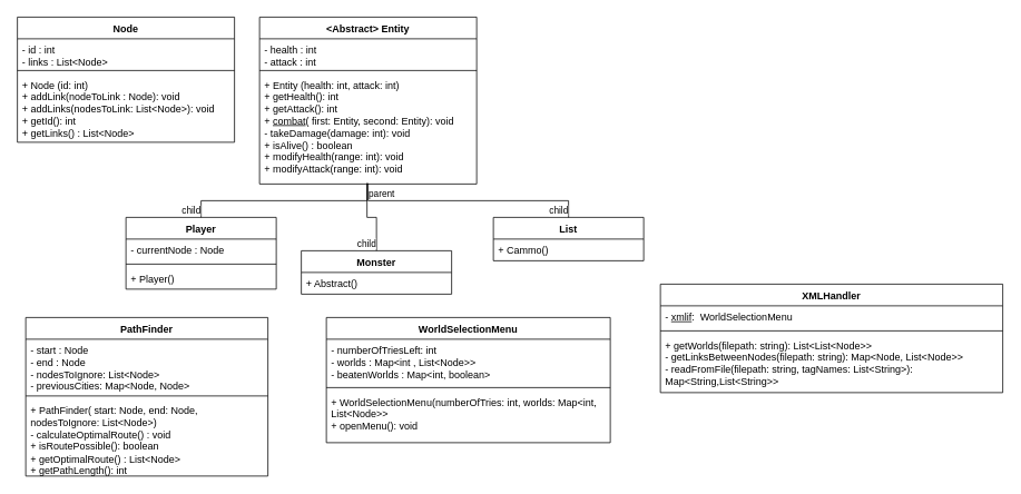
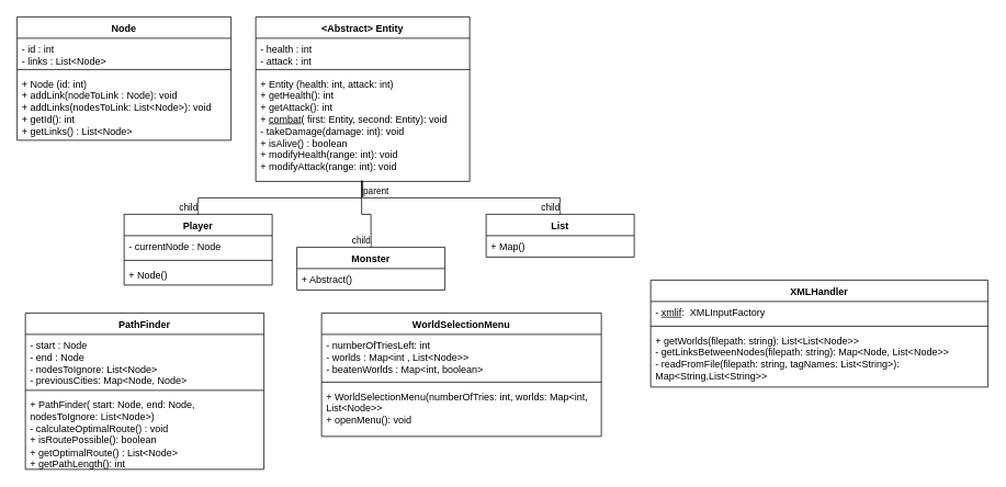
  <mxCell id="0" />
  <mxCell id="1" parent="0" />
  <mxCell id="2" value="Node&lt;br&gt;" style="swimlane;fontStyle=1;align=center;verticalAlign=top;childLayout=stackLayout;horizontal=1;startSize=26;horizontalStack=0;resizeParent=1;resizeParentMax=0;resizeLast=0;collapsible=1;marginBottom=0;whiteSpace=wrap;html=1;" vertex="1" parent="1"><mxGeometry x="20" y="20" width="260" height="150" as="geometry" /></mxCell>
  <mxCell id="3" value="- id : int&lt;br&gt;- links : List&amp;lt;Node&amp;gt;" style="text;strokeColor=none;fillColor=none;align=left;verticalAlign=top;spacingLeft=4;spacingRight=4;overflow=hidden;rotatable=0;points=[[0,0.5],[1,0.5]];portConstraint=eastwest;whiteSpace=wrap;html=1;" vertex="1" parent="2"><mxGeometry y="26" width="260" height="34" as="geometry" /></mxCell>
  <mxCell id="4" value="" style="line;strokeWidth=1;fillColor=none;align=left;verticalAlign=middle;spacingTop=-1;spacingLeft=3;spacingRight=3;rotatable=0;labelPosition=right;points=[];portConstraint=eastwest;strokeColor=inherit;" vertex="1" parent="2"><mxGeometry y="60" width="260" height="8" as="geometry" /></mxCell>
  <mxCell id="5" value="+ Node (id: int)&lt;br&gt;+ addLink(nodeToLink : Node): void&lt;br&gt;+ addLinks(nodesToLink: List&amp;lt;Node&amp;gt;): void&lt;br&gt;+ getId(): int&lt;br&gt;+ getLinks() : List&amp;lt;Node&amp;gt;" style="text;strokeColor=none;fillColor=none;align=left;verticalAlign=top;spacingLeft=4;spacingRight=4;overflow=hidden;rotatable=0;points=[[0,0.5],[1,0.5]];portConstraint=eastwest;whiteSpace=wrap;html=1;" vertex="1" parent="2"><mxGeometry y="68" width="260" height="82" as="geometry" /></mxCell>
  <mxCell id="6" value="&amp;lt;Abstract&amp;gt; Entity" style="swimlane;fontStyle=1;align=center;verticalAlign=top;childLayout=stackLayout;horizontal=1;startSize=26;horizontalStack=0;resizeParent=1;resizeParentMax=0;resizeLast=0;collapsible=1;marginBottom=0;whiteSpace=wrap;html=1;" vertex="1" parent="1"><mxGeometry x="310" y="20" width="260" height="200" as="geometry" /></mxCell>
  <mxCell id="7" value="- health : int&lt;br&gt;- attack : int" style="text;strokeColor=none;fillColor=none;align=left;verticalAlign=top;spacingLeft=4;spacingRight=4;overflow=hidden;rotatable=0;points=[[0,0.5],[1,0.5]];portConstraint=eastwest;whiteSpace=wrap;html=1;" vertex="1" parent="6"><mxGeometry y="26" width="260" height="34" as="geometry" /></mxCell>
  <mxCell id="8" value="" style="line;strokeWidth=1;fillColor=none;align=left;verticalAlign=middle;spacingTop=-1;spacingLeft=3;spacingRight=3;rotatable=0;labelPosition=right;points=[];portConstraint=eastwest;strokeColor=inherit;" vertex="1" parent="6"><mxGeometry y="60" width="260" height="8" as="geometry" /></mxCell>
  <mxCell id="9" value="+ Entity (health: int, attack: int)&lt;br&gt;+ getHealth(): int&lt;br&gt;+ getAttack(): int&lt;br&gt;+ &lt;u&gt;combat&lt;/u&gt;( first: Entity, second: Entity): void&lt;br&gt;- takeDamage(damage: int): void&lt;br&gt;+ isAlive() : boolean&lt;br&gt;+ modifyHealth(range: int): void&lt;br&gt;+ modifyAttack(range: int): void" style="text;strokeColor=none;fillColor=none;align=left;verticalAlign=top;spacingLeft=4;spacingRight=4;overflow=hidden;rotatable=0;points=[[0,0.5],[1,0.5]];portConstraint=eastwest;whiteSpace=wrap;html=1;" vertex="1" parent="6"><mxGeometry y="68" width="260" height="132" as="geometry" /></mxCell>
  <mxCell id="10" value="Player" style="swimlane;fontStyle=1;align=center;verticalAlign=top;childLayout=stackLayout;horizontal=1;startSize=26;horizontalStack=0;resizeParent=1;resizeParentMax=0;resizeLast=0;collapsible=1;marginBottom=0;whiteSpace=wrap;html=1;" vertex="1" parent="1"><mxGeometry x="150" y="260" width="180" height="86" as="geometry" /></mxCell>
  <mxCell id="11" value="- currentNode : Node" style="text;strokeColor=none;fillColor=none;align=left;verticalAlign=top;spacingLeft=4;spacingRight=4;overflow=hidden;rotatable=0;points=[[0,0.5],[1,0.5]];portConstraint=eastwest;whiteSpace=wrap;html=1;" vertex="1" parent="10"><mxGeometry y="26" width="180" height="26" as="geometry" /></mxCell>
  <mxCell id="12" value="" style="line;strokeWidth=1;fillColor=none;align=left;verticalAlign=middle;spacingTop=-1;spacingLeft=3;spacingRight=3;rotatable=0;labelPosition=right;points=[];portConstraint=eastwest;strokeColor=inherit;" vertex="1" parent="10"><mxGeometry y="52" width="180" height="8" as="geometry" /></mxCell>
- <mxCell id="13" value="+ Player()" style="text;strokeColor=none;fillColor=none;align=left;verticalAlign=top;spacingLeft=4;spacingRight=4;overflow=hidden;rotatable=0;points=[[0,0.5],[1,0.5]];portConstraint=eastwest;whiteSpace=wrap;html=1;" vertex="1" parent="10"><mxGeometry y="60" width="180" height="26" as="geometry" /></mxCell>
+ <mxCell id="13" value="+ Node()" style="text;strokeColor=none;fillColor=none;align=left;verticalAlign=top;spacingLeft=4;spacingRight=4;overflow=hidden;rotatable=0;points=[[0,0.5],[1,0.5]];portConstraint=eastwest;whiteSpace=wrap;html=1;" vertex="1" parent="10"><mxGeometry y="60" width="180" height="26" as="geometry" /></mxCell>
  <mxCell id="14" value="" style="endArrow=none;html=1;edgeStyle=orthogonalEdgeStyle;rounded=0;exitX=0.495;exitY=0.995;exitDx=0;exitDy=0;exitPerimeter=0;entryX=0.5;entryY=0;entryDx=0;entryDy=0;" edge="1" parent="1" source="9" target="10"><mxGeometry relative="1" as="geometry"><mxPoint x="270" y="240" as="sourcePoint" /><mxPoint x="430" y="240" as="targetPoint" /></mxGeometry></mxCell>
  <mxCell id="15" value="parent" style="edgeLabel;resizable=0;html=1;align=left;verticalAlign=bottom;" connectable="0" vertex="1" parent="14"><mxGeometry x="-1" relative="1" as="geometry"><mxPoint y="21" as="offset" /></mxGeometry></mxCell>
  <mxCell id="16" value="child" style="edgeLabel;resizable=0;html=1;align=right;verticalAlign=bottom;" connectable="0" vertex="1" parent="14"><mxGeometry x="1" relative="1" as="geometry" /></mxCell>
  <mxCell id="17" value="Monster" style="swimlane;fontStyle=1;align=center;verticalAlign=top;childLayout=stackLayout;horizontal=1;startSize=26;horizontalStack=0;resizeParent=1;resizeParentMax=0;resizeLast=0;collapsible=1;marginBottom=0;whiteSpace=wrap;html=1;" vertex="1" parent="1"><mxGeometry x="360" y="300" width="180" height="52" as="geometry" /></mxCell>
  <mxCell id="18" value="+ Abstract()" style="text;strokeColor=none;fillColor=none;align=left;verticalAlign=top;spacingLeft=4;spacingRight=4;overflow=hidden;rotatable=0;points=[[0,0.5],[1,0.5]];portConstraint=eastwest;whiteSpace=wrap;html=1;" vertex="1" parent="17"><mxGeometry y="26" width="180" height="26" as="geometry" /></mxCell>
  <mxCell id="19" value="" style="endArrow=none;html=1;edgeStyle=orthogonalEdgeStyle;rounded=0;exitX=0.495;exitY=1.003;exitDx=0;exitDy=0;exitPerimeter=0;entryX=0.5;entryY=0;entryDx=0;entryDy=0;" edge="1" parent="1" source="9" target="17"><mxGeometry relative="1" as="geometry"><mxPoint x="270" y="310" as="sourcePoint" /><mxPoint x="430" y="310" as="targetPoint" /></mxGeometry></mxCell>
  <mxCell id="20" value="child" style="edgeLabel;resizable=0;html=1;align=right;verticalAlign=bottom;" connectable="0" vertex="1" parent="19"><mxGeometry x="1" relative="1" as="geometry" /></mxCell>
  <mxCell id="21" value="List" style="swimlane;fontStyle=1;align=center;verticalAlign=top;childLayout=stackLayout;horizontal=1;startSize=26;horizontalStack=0;resizeParent=1;resizeParentMax=0;resizeLast=0;collapsible=1;marginBottom=0;whiteSpace=wrap;html=1;" vertex="1" parent="1"><mxGeometry x="590" y="260" width="180" height="52" as="geometry" /></mxCell>
- <mxCell id="22" value="+ Cammo()" style="text;strokeColor=none;fillColor=none;align=left;verticalAlign=top;spacingLeft=4;spacingRight=4;overflow=hidden;rotatable=0;points=[[0,0.5],[1,0.5]];portConstraint=eastwest;whiteSpace=wrap;html=1;" vertex="1" parent="21"><mxGeometry y="26" width="180" height="26" as="geometry" /></mxCell>
+ <mxCell id="22" value="+ Map()" style="text;strokeColor=none;fillColor=none;align=left;verticalAlign=top;spacingLeft=4;spacingRight=4;overflow=hidden;rotatable=0;points=[[0,0.5],[1,0.5]];portConstraint=eastwest;whiteSpace=wrap;html=1;" vertex="1" parent="21"><mxGeometry y="26" width="180" height="26" as="geometry" /></mxCell>
  <mxCell id="23" value="" style="endArrow=none;html=1;edgeStyle=orthogonalEdgeStyle;rounded=0;exitX=0.493;exitY=0.996;exitDx=0;exitDy=0;exitPerimeter=0;entryX=0.5;entryY=0;entryDx=0;entryDy=0;" edge="1" parent="1" source="9" target="21"><mxGeometry relative="1" as="geometry"><mxPoint x="449" y="229" as="sourcePoint" /><mxPoint x="250" y="270" as="targetPoint" /><Array as="points"><mxPoint x="440" y="220" /><mxPoint x="440" y="240" /><mxPoint x="680" y="240" /></Array></mxGeometry></mxCell>
  <mxCell id="24" value="child" style="edgeLabel;resizable=0;html=1;align=right;verticalAlign=bottom;" connectable="0" vertex="1" parent="23"><mxGeometry x="1" relative="1" as="geometry" /></mxCell>
  <mxCell id="25" value="PathFinder" style="swimlane;fontStyle=1;align=center;verticalAlign=top;childLayout=stackLayout;horizontal=1;startSize=26;horizontalStack=0;resizeParent=1;resizeParentMax=0;resizeLast=0;collapsible=1;marginBottom=0;whiteSpace=wrap;html=1;" vertex="1" parent="1"><mxGeometry x="30" y="380" width="290" height="190" as="geometry" /></mxCell>
  <mxCell id="26" value="- start : Node&lt;br&gt;- end : Node&lt;br&gt;- nodesToIgnore: List&amp;lt;Node&amp;gt;&lt;br&gt;- previousCities: Map&amp;lt;Node, Node&amp;gt;" style="text;strokeColor=none;fillColor=none;align=left;verticalAlign=top;spacingLeft=4;spacingRight=4;overflow=hidden;rotatable=0;points=[[0,0.5],[1,0.5]];portConstraint=eastwest;whiteSpace=wrap;html=1;" vertex="1" parent="25"><mxGeometry y="26" width="290" height="64" as="geometry" /></mxCell>
  <mxCell id="27" value="" style="line;strokeWidth=1;fillColor=none;align=left;verticalAlign=middle;spacingTop=-1;spacingLeft=3;spacingRight=3;rotatable=0;labelPosition=right;points=[];portConstraint=eastwest;strokeColor=inherit;" vertex="1" parent="25"><mxGeometry y="90" width="290" height="8" as="geometry" /></mxCell>
  <mxCell id="28" value="+ PathFinder( start: Node, end: Node, nodesToIgnore: List&amp;lt;Node&amp;gt;)&lt;br&gt;- calculateOptimalRoute() : void&lt;br&gt;+ isRoutePossible(): boolean&lt;br&gt;+ getOptimalRoute() : List&amp;lt;Node&amp;gt;&lt;br&gt;+ getPathLength(): int" style="text;strokeColor=none;fillColor=none;align=left;verticalAlign=top;spacingLeft=4;spacingRight=4;overflow=hidden;rotatable=0;points=[[0,0.5],[1,0.5]];portConstraint=eastwest;whiteSpace=wrap;html=1;" vertex="1" parent="25"><mxGeometry y="98" width="290" height="92" as="geometry" /></mxCell>
  <mxCell id="29" value="WorldSelectionMenu" style="swimlane;fontStyle=1;align=center;verticalAlign=top;childLayout=stackLayout;horizontal=1;startSize=26;horizontalStack=0;resizeParent=1;resizeParentMax=0;resizeLast=0;collapsible=1;marginBottom=0;whiteSpace=wrap;html=1;" vertex="1" parent="1"><mxGeometry x="390" y="380" width="340" height="150" as="geometry" /></mxCell>
  <mxCell id="30" value="- numberOfTriesLeft: int&lt;br&gt;- worlds : Map&amp;lt;int , List&amp;lt;Node&amp;gt;&amp;gt;&lt;br&gt;- beatenWorlds : Map&amp;lt;int, boolean&amp;gt;" style="text;strokeColor=none;fillColor=none;align=left;verticalAlign=top;spacingLeft=4;spacingRight=4;overflow=hidden;rotatable=0;points=[[0,0.5],[1,0.5]];portConstraint=eastwest;whiteSpace=wrap;html=1;" vertex="1" parent="29"><mxGeometry y="26" width="340" height="54" as="geometry" /></mxCell>
  <mxCell id="31" value="" style="line;strokeWidth=1;fillColor=none;align=left;verticalAlign=middle;spacingTop=-1;spacingLeft=3;spacingRight=3;rotatable=0;labelPosition=right;points=[];portConstraint=eastwest;strokeColor=inherit;" vertex="1" parent="29"><mxGeometry y="80" width="340" height="8" as="geometry" /></mxCell>
  <mxCell id="32" value="+ WorldSelectionMenu(numberOfTries: int, worlds: Map&amp;lt;int, List&amp;lt;Node&amp;gt;&amp;gt;&lt;br&gt;+ openMenu(): void" style="text;strokeColor=none;fillColor=none;align=left;verticalAlign=top;spacingLeft=4;spacingRight=4;overflow=hidden;rotatable=0;points=[[0,0.5],[1,0.5]];portConstraint=eastwest;whiteSpace=wrap;html=1;" vertex="1" parent="29"><mxGeometry y="88" width="340" height="62" as="geometry" /></mxCell>
  <mxCell id="33" value="XMLHandler" style="swimlane;fontStyle=1;align=center;verticalAlign=top;childLayout=stackLayout;horizontal=1;startSize=26;horizontalStack=0;resizeParent=1;resizeParentMax=0;resizeLast=0;collapsible=1;marginBottom=0;whiteSpace=wrap;html=1;" vertex="1" parent="1"><mxGeometry x="790" y="340" width="410" height="130" as="geometry" /></mxCell>
- <mxCell id="34" value="- &lt;u&gt;xmlif&lt;/u&gt;:&amp;nbsp; WorldSelectionMenu&lt;br&gt;" style="text;strokeColor=none;fillColor=none;align=left;verticalAlign=top;spacingLeft=4;spacingRight=4;overflow=hidden;rotatable=0;points=[[0,0.5],[1,0.5]];portConstraint=eastwest;whiteSpace=wrap;html=1;" vertex="1" parent="33"><mxGeometry y="26" width="410" height="26" as="geometry" /></mxCell>
+ <mxCell id="34" value="- &lt;u&gt;xmlif&lt;/u&gt;:&amp;nbsp; XMLInputFactory&lt;br&gt;" style="text;strokeColor=none;fillColor=none;align=left;verticalAlign=top;spacingLeft=4;spacingRight=4;overflow=hidden;rotatable=0;points=[[0,0.5],[1,0.5]];portConstraint=eastwest;whiteSpace=wrap;html=1;" vertex="1" parent="33"><mxGeometry y="26" width="410" height="26" as="geometry" /></mxCell>
  <mxCell id="35" value="" style="line;strokeWidth=1;fillColor=none;align=left;verticalAlign=middle;spacingTop=-1;spacingLeft=3;spacingRight=3;rotatable=0;labelPosition=right;points=[];portConstraint=eastwest;strokeColor=inherit;" vertex="1" parent="33"><mxGeometry y="52" width="410" height="8" as="geometry" /></mxCell>
  <mxCell id="36" value="+ getWorlds(filepath: string): List&amp;lt;List&amp;lt;Node&amp;gt;&amp;gt;&lt;br&gt;- getLinksBetweenNodes(filepath: string): Map&amp;lt;Node, List&amp;lt;Node&amp;gt;&amp;gt;&lt;br&gt;- readFromFile(filepath: string, tagNames: List&amp;lt;String&amp;gt;): Map&amp;lt;String,List&amp;lt;String&amp;gt;&amp;gt;" style="text;strokeColor=none;fillColor=none;align=left;verticalAlign=top;spacingLeft=4;spacingRight=4;overflow=hidden;rotatable=0;points=[[0,0.5],[1,0.5]];portConstraint=eastwest;whiteSpace=wrap;html=1;" vertex="1" parent="33"><mxGeometry y="60" width="410" height="70" as="geometry" /></mxCell>
